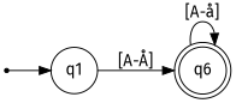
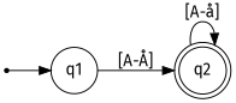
  digraph {
    fontname="Fira Sans"
    rankdir=LR
    node [fontname="Fira Sans"]
    edge [fontname="Fira Sans"]
-   q2 [shape=doublecircle label=q6]
+   q2 [shape=doublecircle]
    qi [shape=point]
    q1 [shape=circle]
    q2 -> q2 [label="[A-å]"]
    qi -> q1
    q1 -> q2 [label="[A-Å]"]
  }
